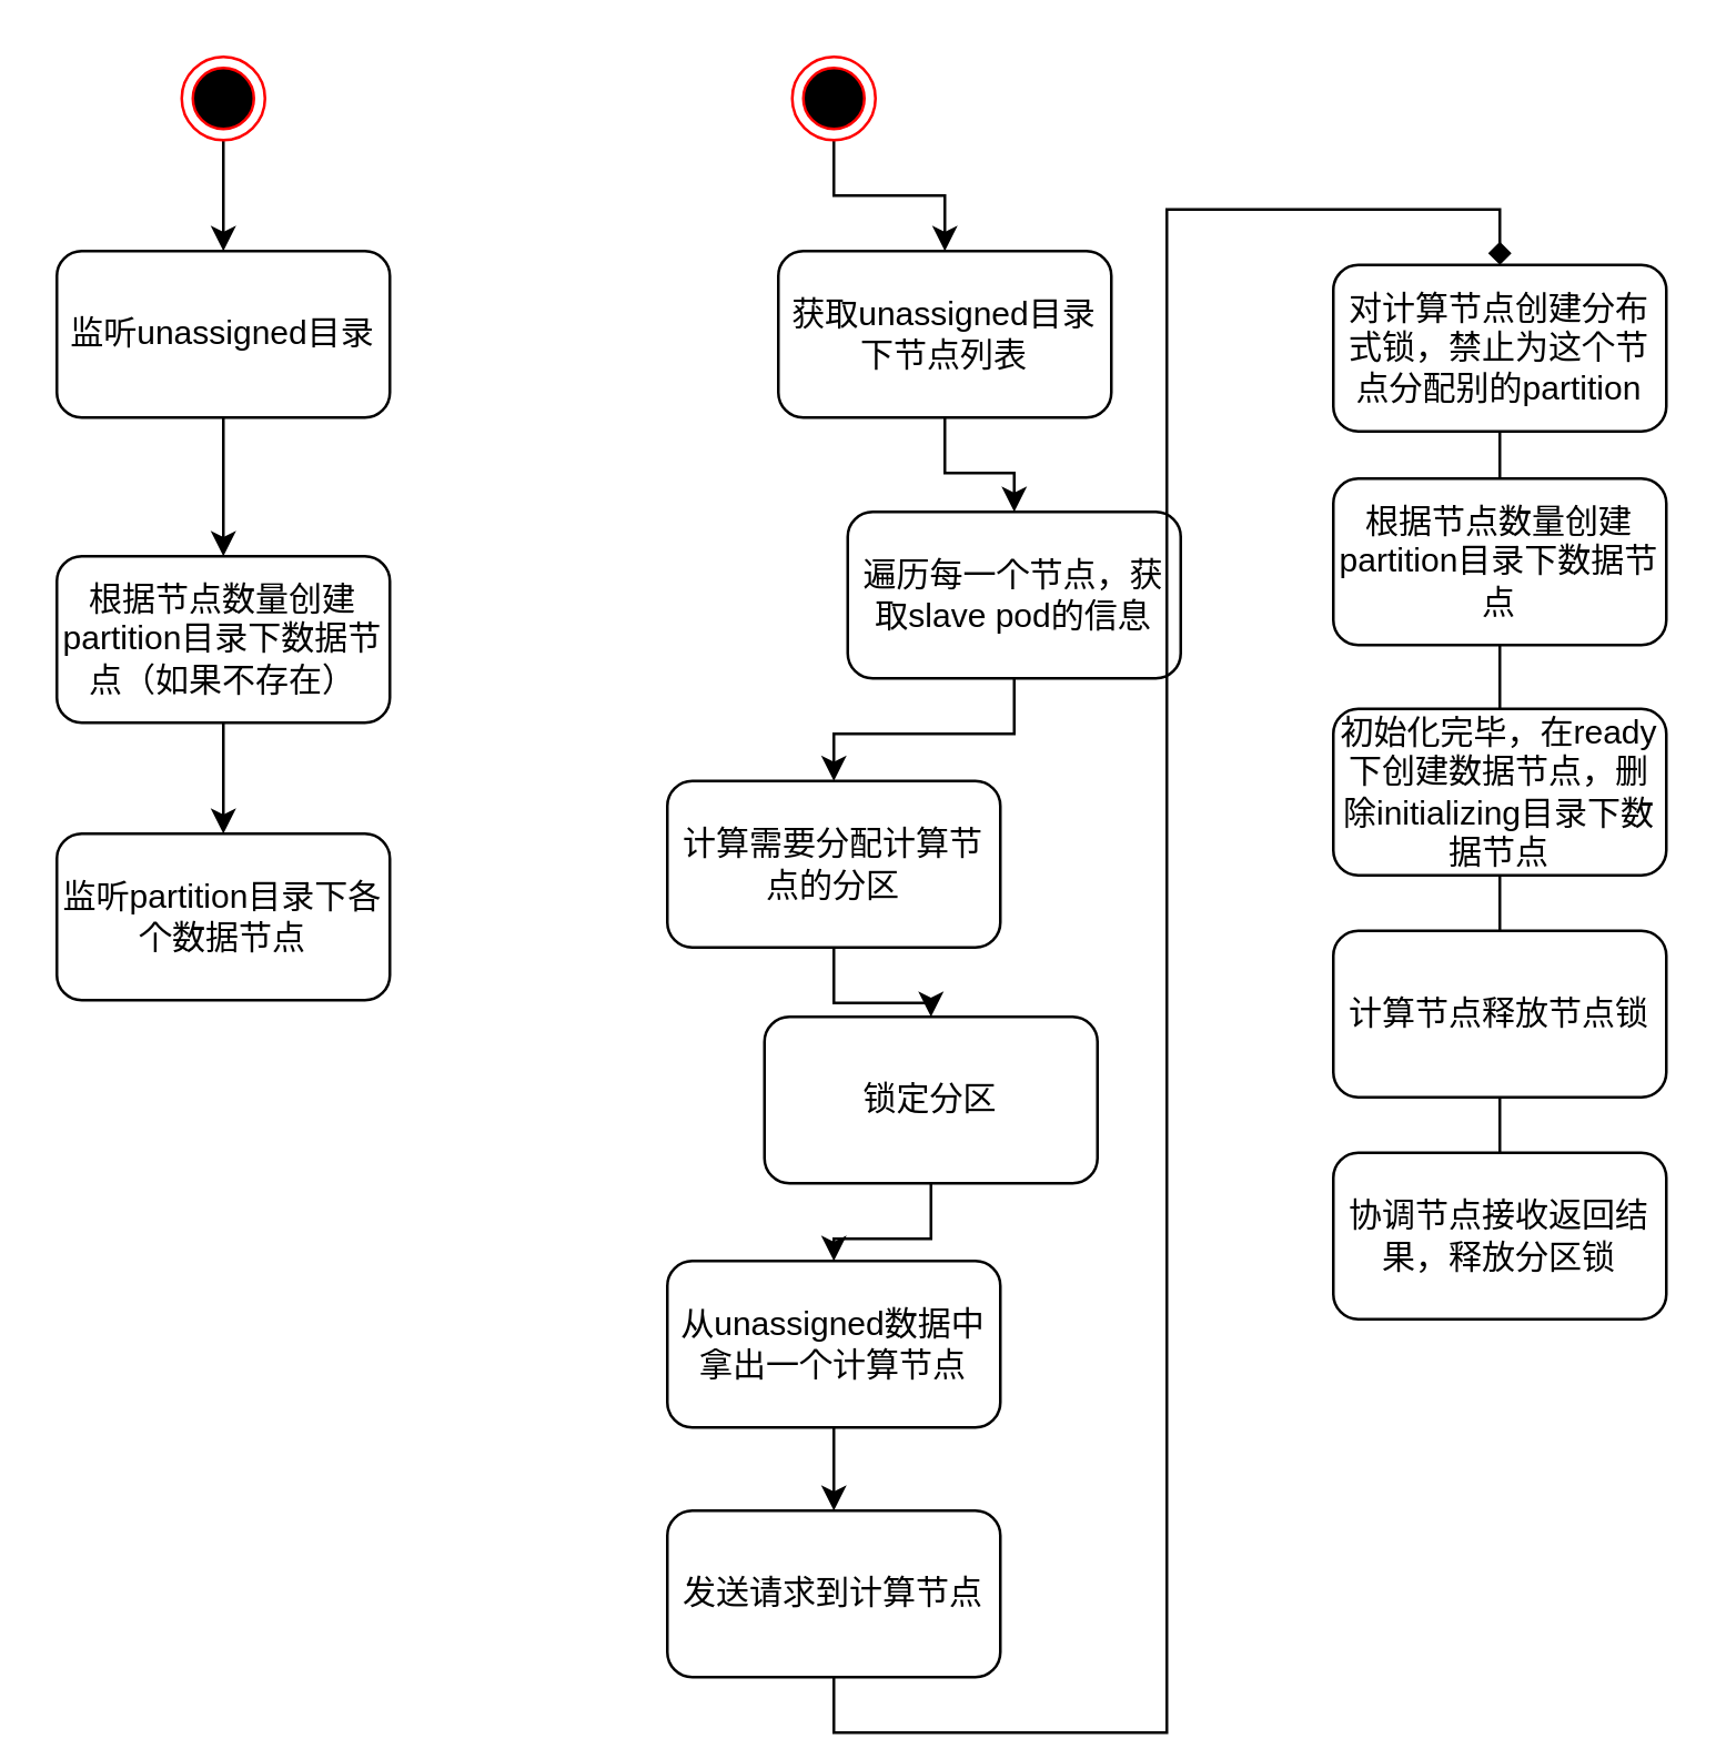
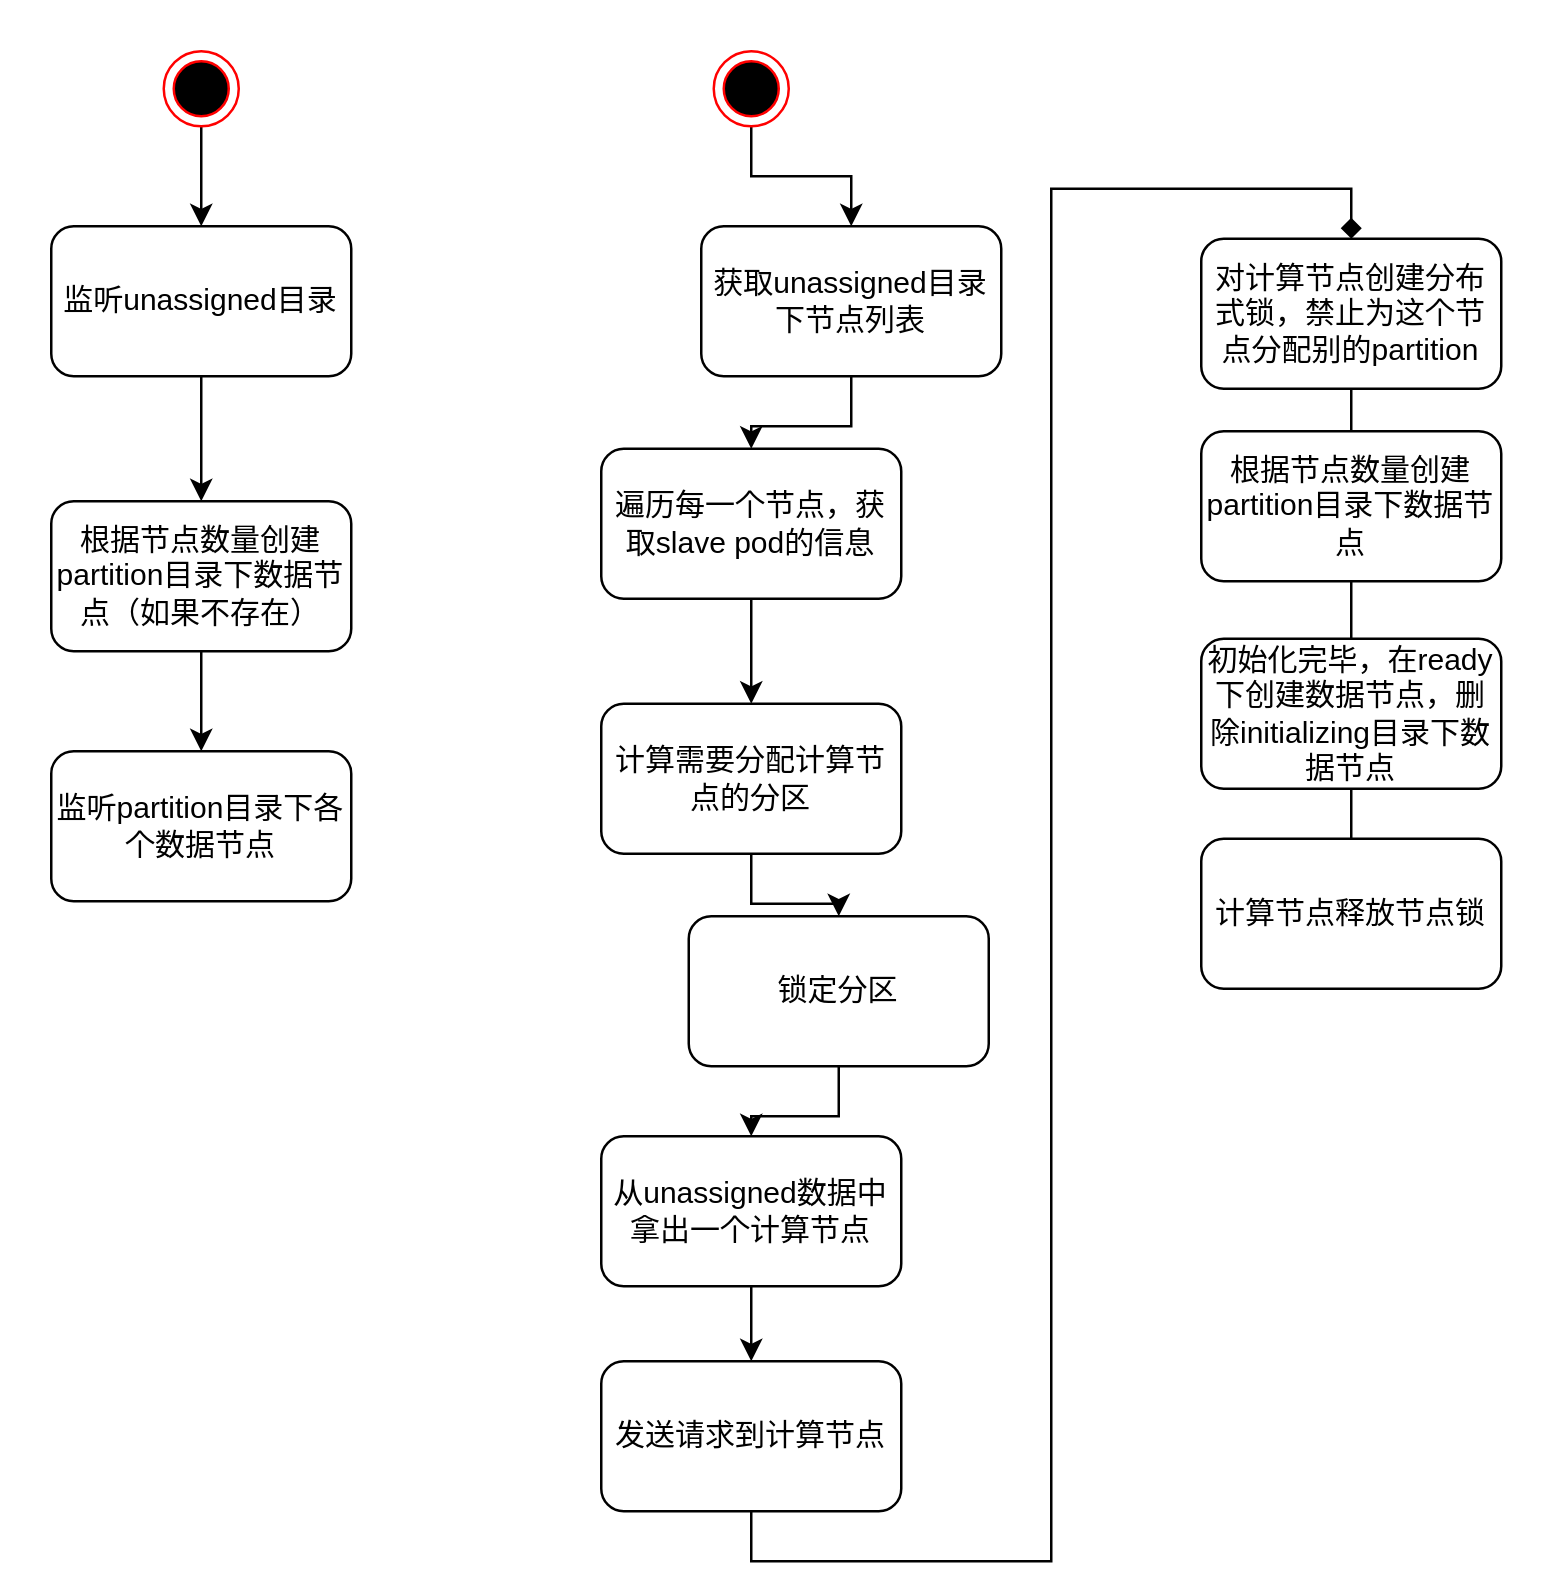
  <mxCell id="0" />
  <mxCell id="1" parent="0" />
  <mxCell id="2" style="edgeStyle=orthogonalEdgeStyle;rounded=0;orthogonalLoop=1;jettySize=auto;html=1;exitX=0.5;exitY=1;exitDx=0;exitDy=0;" edge="1" parent="1" source="3" target="7"><mxGeometry relative="1" as="geometry"><mxPoint x="80" y="200" as="targetPoint" /></mxGeometry></mxCell>
  <mxCell id="3" value="监听unassigned目录" style="rounded=1;whiteSpace=wrap;html=1;" vertex="1" parent="1"><mxGeometry x="20" y="90" width="120" height="60" as="geometry" /></mxCell>
  <mxCell id="4" value="" style="edgeStyle=orthogonalEdgeStyle;rounded=0;orthogonalLoop=1;jettySize=auto;html=1;" edge="1" parent="1" source="5" target="3"><mxGeometry relative="1" as="geometry" /></mxCell>
  <mxCell id="5" value="" style="ellipse;html=1;shape=endState;fillColor=#000000;strokeColor=#ff0000;" vertex="1" parent="1"><mxGeometry x="65" y="20" width="30" height="30" as="geometry" /></mxCell>
  <mxCell id="6" value="" style="edgeStyle=orthogonalEdgeStyle;rounded=0;orthogonalLoop=1;jettySize=auto;html=1;" edge="1" parent="1" source="7" target="11"><mxGeometry relative="1" as="geometry" /></mxCell>
  <mxCell id="7" value="根据节点数量创建partition目录下数据节点（如果不存在）" style="rounded=1;whiteSpace=wrap;html=1;" vertex="1" parent="1"><mxGeometry x="20" y="200" width="120" height="60" as="geometry" /></mxCell>
- <mxCell id="8" value="遍历每一个节点，获取slave pod的信息" style="rounded=1;whiteSpace=wrap;html=1;" vertex="1" parent="1"><mxGeometry x="305" y="184" width="120" height="60" as="geometry" /></mxCell>
+ <mxCell id="8" value="遍历每一个节点，获取slave pod的信息" style="rounded=1;whiteSpace=wrap;html=1;" vertex="1" parent="1"><mxGeometry x="240" y="179" width="120" height="60" as="geometry" /></mxCell>
  <mxCell id="9" style="edgeStyle=orthogonalEdgeStyle;rounded=0;orthogonalLoop=1;jettySize=auto;html=1;exitX=0.5;exitY=1;exitDx=0;exitDy=0;entryX=0.5;entryY=0;entryDx=0;entryDy=0;" edge="1" parent="1" source="10" target="8"><mxGeometry relative="1" as="geometry" /></mxCell>
  <mxCell id="10" value="获取unassigned目录下节点列表" style="rounded=1;whiteSpace=wrap;html=1;" vertex="1" parent="1"><mxGeometry x="280" y="90" width="120" height="60" as="geometry" /></mxCell>
  <mxCell id="11" value="&lt;div&gt;监听partition目录下各个数据节点&lt;/div&gt;" style="whiteSpace=wrap;html=1;rounded=1;" vertex="1" parent="1"><mxGeometry x="20" y="300" width="120" height="60" as="geometry" /></mxCell>
  <mxCell id="12" style="edgeStyle=orthogonalEdgeStyle;rounded=0;orthogonalLoop=1;jettySize=auto;html=1;exitX=0.5;exitY=1;exitDx=0;exitDy=0;" edge="1" parent="1" source="13" target="10"><mxGeometry relative="1" as="geometry" /></mxCell>
  <mxCell id="13" value="" style="ellipse;html=1;shape=endState;fillColor=#000000;strokeColor=#ff0000;" vertex="1" parent="1"><mxGeometry x="285" y="20" width="30" height="30" as="geometry" /></mxCell>
  <mxCell id="14" value="" style="rounded=0;orthogonalLoop=1;jettySize=auto;html=1;endArrow=classic;endFill=1;exitX=0.5;exitY=1;exitDx=0;exitDy=0;entryX=0.5;entryY=0;entryDx=0;entryDy=0;edgeStyle=orthogonalEdgeStyle;" edge="1" parent="1" source="15" target="17"><mxGeometry relative="1" as="geometry" /></mxCell>
  <mxCell id="15" value="计算需要分配计算节点的分区" style="rounded=1;whiteSpace=wrap;html=1;" vertex="1" parent="1"><mxGeometry x="240" y="281" width="120" height="60" as="geometry" /></mxCell>
  <mxCell id="16" value="" style="edgeStyle=orthogonalEdgeStyle;rounded=0;orthogonalLoop=1;jettySize=auto;html=1;endArrow=classic;endFill=1;exitX=0.5;exitY=1;exitDx=0;exitDy=0;entryX=0.5;entryY=0;entryDx=0;entryDy=0;" edge="1" parent="1" source="17" target="19"><mxGeometry relative="1" as="geometry" /></mxCell>
  <mxCell id="17" value="锁定分区" style="whiteSpace=wrap;html=1;rounded=1;" vertex="1" parent="1"><mxGeometry x="275" y="366" width="120" height="60" as="geometry" /></mxCell>
  <mxCell id="18" value="" style="edgeStyle=orthogonalEdgeStyle;rounded=0;orthogonalLoop=1;jettySize=auto;html=1;endArrow=classic;endFill=1;exitX=0.5;exitY=1;exitDx=0;exitDy=0;entryX=0.5;entryY=0;entryDx=0;entryDy=0;" edge="1" parent="1" source="19" target="21"><mxGeometry relative="1" as="geometry" /></mxCell>
  <mxCell id="19" value="从unassigned数据中拿出一个计算节点" style="whiteSpace=wrap;html=1;rounded=1;" vertex="1" parent="1"><mxGeometry x="240" y="454" width="120" height="60" as="geometry" /></mxCell>
  <mxCell id="20" value="" style="edgeStyle=orthogonalEdgeStyle;rounded=0;orthogonalLoop=1;jettySize=auto;html=1;endArrow=diamond;endFill=1;entryX=0.5;entryY=0;entryDx=0;entryDy=0;exitX=0.5;exitY=1;exitDx=0;exitDy=0;" edge="1" parent="1" source="21" target="29"><mxGeometry relative="1" as="geometry" /></mxCell>
  <mxCell id="21" value="发送请求到计算节点" style="whiteSpace=wrap;html=1;rounded=1;" vertex="1" parent="1"><mxGeometry x="240" y="544" width="120" height="60" as="geometry" /></mxCell>
  <mxCell id="22" value="" style="edgeStyle=none;rounded=0;orthogonalLoop=1;jettySize=auto;html=1;endArrow=none;endFill=0;entryX=0.5;entryY=0;entryDx=0;entryDy=0;" edge="1" parent="1" source="23" target="26"><mxGeometry relative="1" as="geometry" /></mxCell>
  <mxCell id="23" value="根据节点数量创建partition目录下数据节点" style="whiteSpace=wrap;html=1;rounded=1;" vertex="1" parent="1"><mxGeometry x="480" y="172" width="120" height="60" as="geometry" /></mxCell>
- <mxCell id="24" value="&lt;div&gt;协调节点接收返回结果，释放分区锁&lt;/div&gt;" style="whiteSpace=wrap;html=1;rounded=1;" vertex="1" parent="1"><mxGeometry x="480" y="415" width="120" height="60" as="geometry" /></mxCell>
  <mxCell id="25" value="" style="edgeStyle=none;rounded=0;orthogonalLoop=1;jettySize=auto;html=1;endArrow=none;endFill=0;" edge="1" parent="1" source="26" target="31"><mxGeometry relative="1" as="geometry" /></mxCell>
  <mxCell id="26" value="初始化完毕，在ready下创建数据节点，删除initializing目录下数据节点" style="whiteSpace=wrap;html=1;rounded=1;" vertex="1" parent="1"><mxGeometry x="480" y="255" width="120" height="60" as="geometry" /></mxCell>
  <mxCell id="27" style="edgeStyle=orthogonalEdgeStyle;rounded=0;orthogonalLoop=1;jettySize=auto;html=1;exitX=0.5;exitY=1;exitDx=0;exitDy=0;entryX=0.5;entryY=0;entryDx=0;entryDy=0;" edge="1" parent="1" source="8" target="15"><mxGeometry relative="1" as="geometry"><mxPoint x="300" y="339" as="sourcePoint" /><mxPoint x="310" y="79" as="targetPoint" /></mxGeometry></mxCell>
  <mxCell id="28" style="edgeStyle=none;rounded=0;orthogonalLoop=1;jettySize=auto;html=1;exitX=0.5;exitY=1;exitDx=0;exitDy=0;entryX=0.5;entryY=0;entryDx=0;entryDy=0;endArrow=none;endFill=0;" edge="1" parent="1" source="29" target="23"><mxGeometry relative="1" as="geometry" /></mxCell>
  <mxCell id="29" value="对计算节点创建分布式锁，禁止为这个节点分配别的partition" style="whiteSpace=wrap;html=1;rounded=1;" vertex="1" parent="1"><mxGeometry x="480" y="95" width="120" height="60" as="geometry" /></mxCell>
- <mxCell id="30" style="edgeStyle=none;rounded=0;orthogonalLoop=1;jettySize=auto;html=1;exitX=0.5;exitY=1;exitDx=0;exitDy=0;entryX=0.5;entryY=0;entryDx=0;entryDy=0;endArrow=none;endFill=0;" edge="1" parent="1" source="31" target="24"><mxGeometry relative="1" as="geometry" /></mxCell>
  <mxCell id="31" value="计算节点释放节点锁" style="whiteSpace=wrap;html=1;rounded=1;" vertex="1" parent="1"><mxGeometry x="480" y="335" width="120" height="60" as="geometry" /></mxCell>
